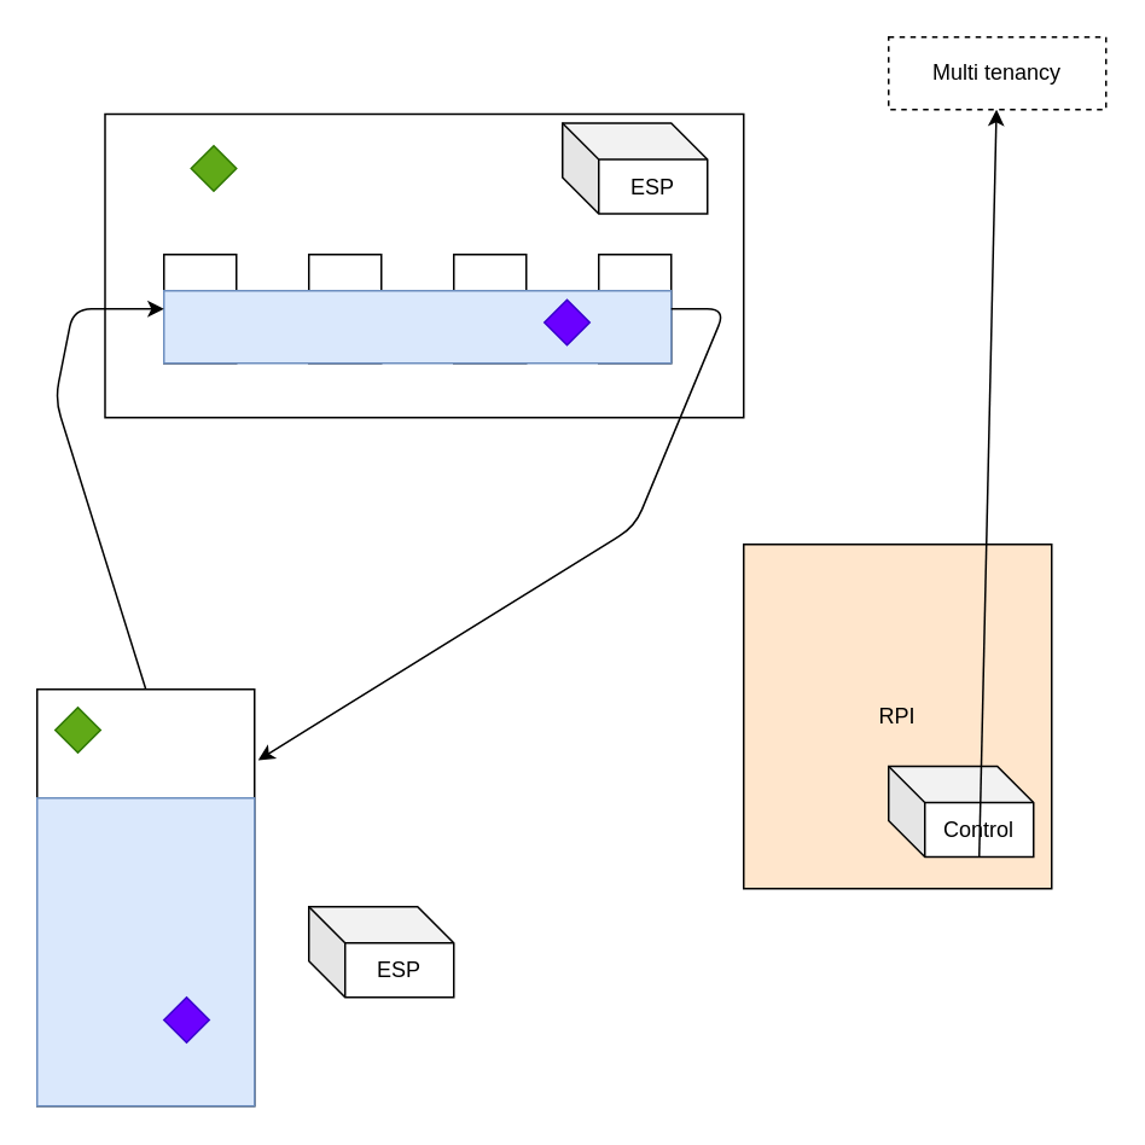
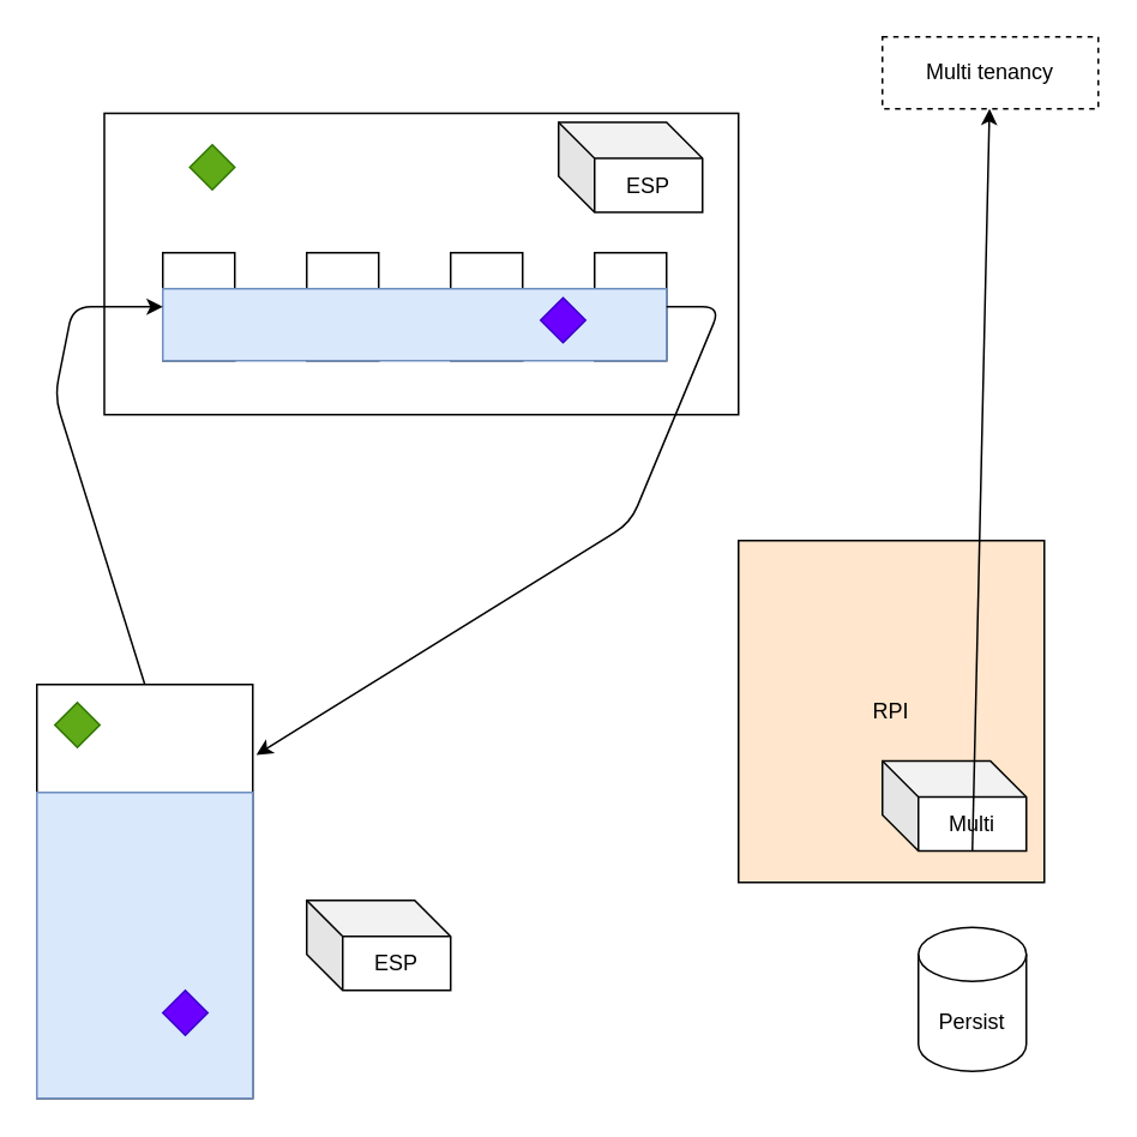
  <mxCell id="0" />
  <mxCell id="1" parent="0" />
  <mxCell id="2" value="RPI" style="rounded=0;whiteSpace=wrap;html=1;fillColor=#ffe6cc;" parent="1" vertex="1"><mxGeometry x="410" y="300" width="170" height="190" as="geometry" /></mxCell>
  <mxCell id="3" value="" style="rounded=0;whiteSpace=wrap;html=1;" parent="1" vertex="1"><mxGeometry x="57.5" y="62.5" width="352.5" height="167.5" as="geometry" /></mxCell>
  <mxCell id="4" value="" style="rounded=0;whiteSpace=wrap;html=1;" parent="1" vertex="1"><mxGeometry x="90" y="140" width="40" height="60" as="geometry" /></mxCell>
  <mxCell id="5" value="" style="rounded=0;whiteSpace=wrap;html=1;" parent="1" vertex="1"><mxGeometry x="170" y="140" width="40" height="60" as="geometry" /></mxCell>
  <mxCell id="6" value="" style="rounded=0;whiteSpace=wrap;html=1;" parent="1" vertex="1"><mxGeometry x="250" y="140" width="40" height="60" as="geometry" /></mxCell>
  <mxCell id="7" value="" style="rounded=0;whiteSpace=wrap;html=1;" parent="1" vertex="1"><mxGeometry x="330" y="140" width="40" height="60" as="geometry" /></mxCell>
  <mxCell id="8" value="" style="rounded=0;whiteSpace=wrap;html=1;" parent="1" vertex="1"><mxGeometry x="20" y="380" width="120" height="230" as="geometry" /></mxCell>
  <mxCell id="9" value="" style="rounded=0;whiteSpace=wrap;html=1;fillColor=#dae8fc;strokeColor=#6c8ebf;" parent="1" vertex="1"><mxGeometry x="20" y="440" width="120" height="170" as="geometry" /></mxCell>
  <mxCell id="10" value="" style="rounded=0;whiteSpace=wrap;html=1;fillColor=#dae8fc;strokeColor=#6c8ebf;" parent="1" vertex="1"><mxGeometry x="90" y="160" width="280" height="40" as="geometry" /></mxCell>
  <mxCell id="11" value="" style="endArrow=classic;html=1;exitX=0.5;exitY=0;exitDx=0;exitDy=0;entryX=0;entryY=0.5;entryDx=0;entryDy=0;" parent="1" source="8" target="4" edge="1"><mxGeometry width="50" height="50" relative="1" as="geometry"><mxPoint x="-10" y="220" as="sourcePoint" /><mxPoint x="0" y="180" as="targetPoint" /><Array as="points"><mxPoint x="30" y="220" /><mxPoint x="40" y="170" /></Array></mxGeometry></mxCell>
  <mxCell id="12" value="" style="endArrow=classic;html=1;entryX=1.017;entryY=0.17;entryDx=0;entryDy=0;entryPerimeter=0;exitX=1;exitY=0.5;exitDx=0;exitDy=0;" parent="1" source="7" target="8" edge="1"><mxGeometry width="50" height="50" relative="1" as="geometry"><mxPoint x="370" y="330" as="sourcePoint" /><mxPoint x="410" y="180" as="targetPoint" /><Array as="points"><mxPoint x="400" y="170" /><mxPoint x="350" y="290" /></Array></mxGeometry></mxCell>
  <mxCell id="13" value="" style="rhombus;whiteSpace=wrap;html=1;fillColor=#6a00ff;strokeColor=#3700CC;fontColor=#ffffff;" parent="1" vertex="1"><mxGeometry x="300" y="165" width="25" height="25" as="geometry" /></mxCell>
  <mxCell id="14" value="" style="rhombus;whiteSpace=wrap;html=1;fillColor=#6a00ff;strokeColor=#3700CC;fontColor=#ffffff;" parent="1" vertex="1"><mxGeometry x="90" y="550" width="25" height="25" as="geometry" /></mxCell>
  <mxCell id="15" value="" style="rhombus;whiteSpace=wrap;html=1;fillColor=#60a917;strokeColor=#2D7600;fontColor=#ffffff;" parent="1" vertex="1"><mxGeometry x="30" y="390" width="25" height="25" as="geometry" /></mxCell>
  <mxCell id="16" value="" style="rhombus;whiteSpace=wrap;html=1;fillColor=#60a917;strokeColor=#2D7600;fontColor=#ffffff;" parent="1" vertex="1"><mxGeometry x="105" y="80" width="25" height="25" as="geometry" /></mxCell>
  <mxCell id="17" value="ESP" style="shape=cube;whiteSpace=wrap;html=1;boundedLbl=1;backgroundOutline=1;darkOpacity=0.05;darkOpacity2=0.1;" parent="1" vertex="1"><mxGeometry x="310" y="67.5" width="80" height="50" as="geometry" /></mxCell>
  <mxCell id="18" value="ESP" style="shape=cube;whiteSpace=wrap;html=1;boundedLbl=1;backgroundOutline=1;darkOpacity=0.05;darkOpacity2=0.1;" parent="1" vertex="1"><mxGeometry x="170" y="500" width="80" height="50" as="geometry" /></mxCell>
- <mxCell id="19" value="Control" style="shape=cube;whiteSpace=wrap;html=1;boundedLbl=1;backgroundOutline=1;darkOpacity=0.05;darkOpacity2=0.1;" parent="1" vertex="1"><mxGeometry x="490" y="422.5" width="80" height="50" as="geometry" /></mxCell>
+ <mxCell id="19" value="Multi" style="shape=cube;whiteSpace=wrap;html=1;boundedLbl=1;backgroundOutline=1;darkOpacity=0.05;darkOpacity2=0.1;" parent="1" vertex="1"><mxGeometry x="490" y="422.5" width="80" height="50" as="geometry" /></mxCell>
+ <mxCell id="20" value="Persist" style="shape=cylinder3;whiteSpace=wrap;html=1;boundedLbl=1;backgroundOutline=1;size=15;" parent="1" vertex="1"><mxGeometry x="510" y="515" width="60" height="80" as="geometry" /></mxCell>
  <mxCell id="21" value="" style="endArrow=classic;html=1;exitX=0;exitY=0;exitDx=50;exitDy=50;exitPerimeter=0;" parent="1" source="19" target="22" edge="1"><mxGeometry width="50" height="50" relative="1" as="geometry"><mxPoint x="460" y="352.5" as="sourcePoint" /><mxPoint x="510" y="302.5" as="targetPoint" /></mxGeometry></mxCell>
  <mxCell id="22" value="Multi tenancy" style="rounded=0;whiteSpace=wrap;html=1;dashed=1;" vertex="1" parent="1"><mxGeometry x="490" y="20" width="120" height="40" as="geometry" /></mxCell>
